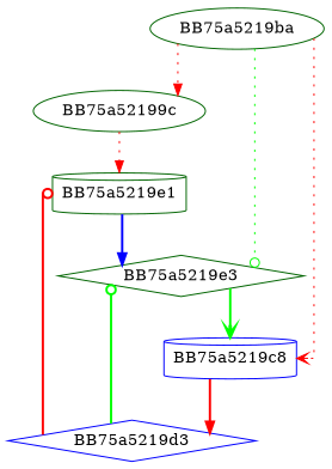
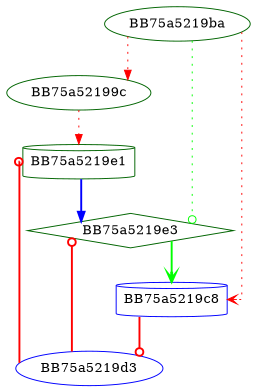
  digraph {
    splines=ortho
    node [color=darkgreen shape=cylinder]
    edge [arrowhead=normal color=red style=bold]
    BB75a5219e1
    BB75a52199c [shape=ellipse]
    BB75a5219e3 [shape=diamond]
    BB75a5219ba [shape=ellipse]
    BB75a5219c8 [color=blue]
-   BB75a5219d3 [color=blue shape=diamond]
+   BB75a5219d3 [color=blue shape=ellipse]
    BB75a5219e1 -> BB75a5219e3 [color=blue]
    BB75a52199c -> BB75a5219e1 [style=dotted]
    BB75a5219e3 -> BB75a5219c8 [arrowhead=vee color=green]
    BB75a5219ba -> BB75a52199c [style=dotted]
    BB75a5219ba -> BB75a5219e3 [arrowhead=odot color=green style=dotted]
    BB75a5219ba -> BB75a5219c8 [arrowhead=vee style=dotted]
-   BB75a5219c8 -> BB75a5219d3
+   BB75a5219c8 -> BB75a5219d3 [arrowhead=odot]
    BB75a5219d3 -> BB75a5219e1 [arrowhead=odot]
-   BB75a5219d3 -> BB75a5219e3 [arrowhead=odot color=green]
+   BB75a5219d3 -> BB75a5219e3 [arrowhead=odot]
  }
